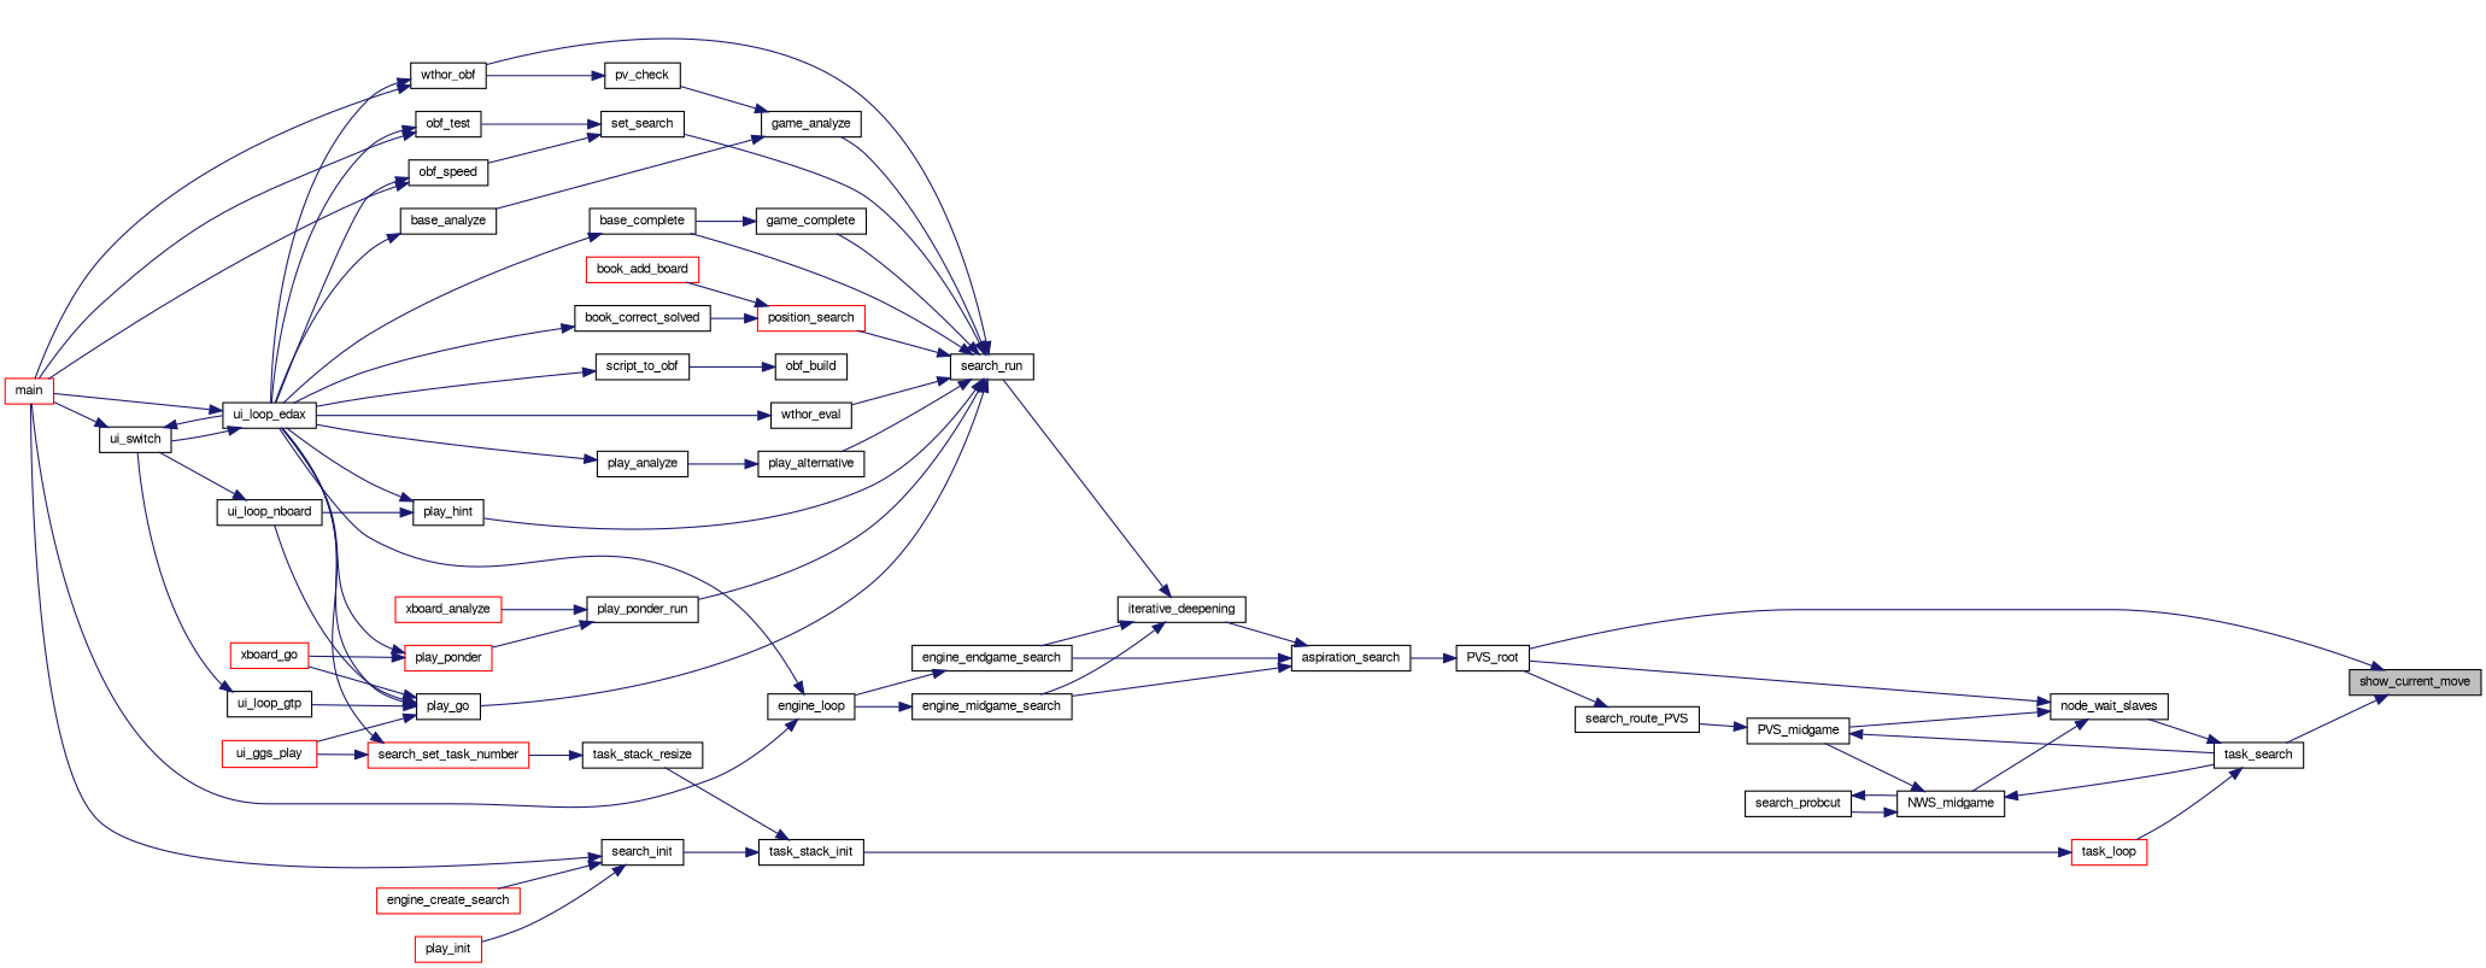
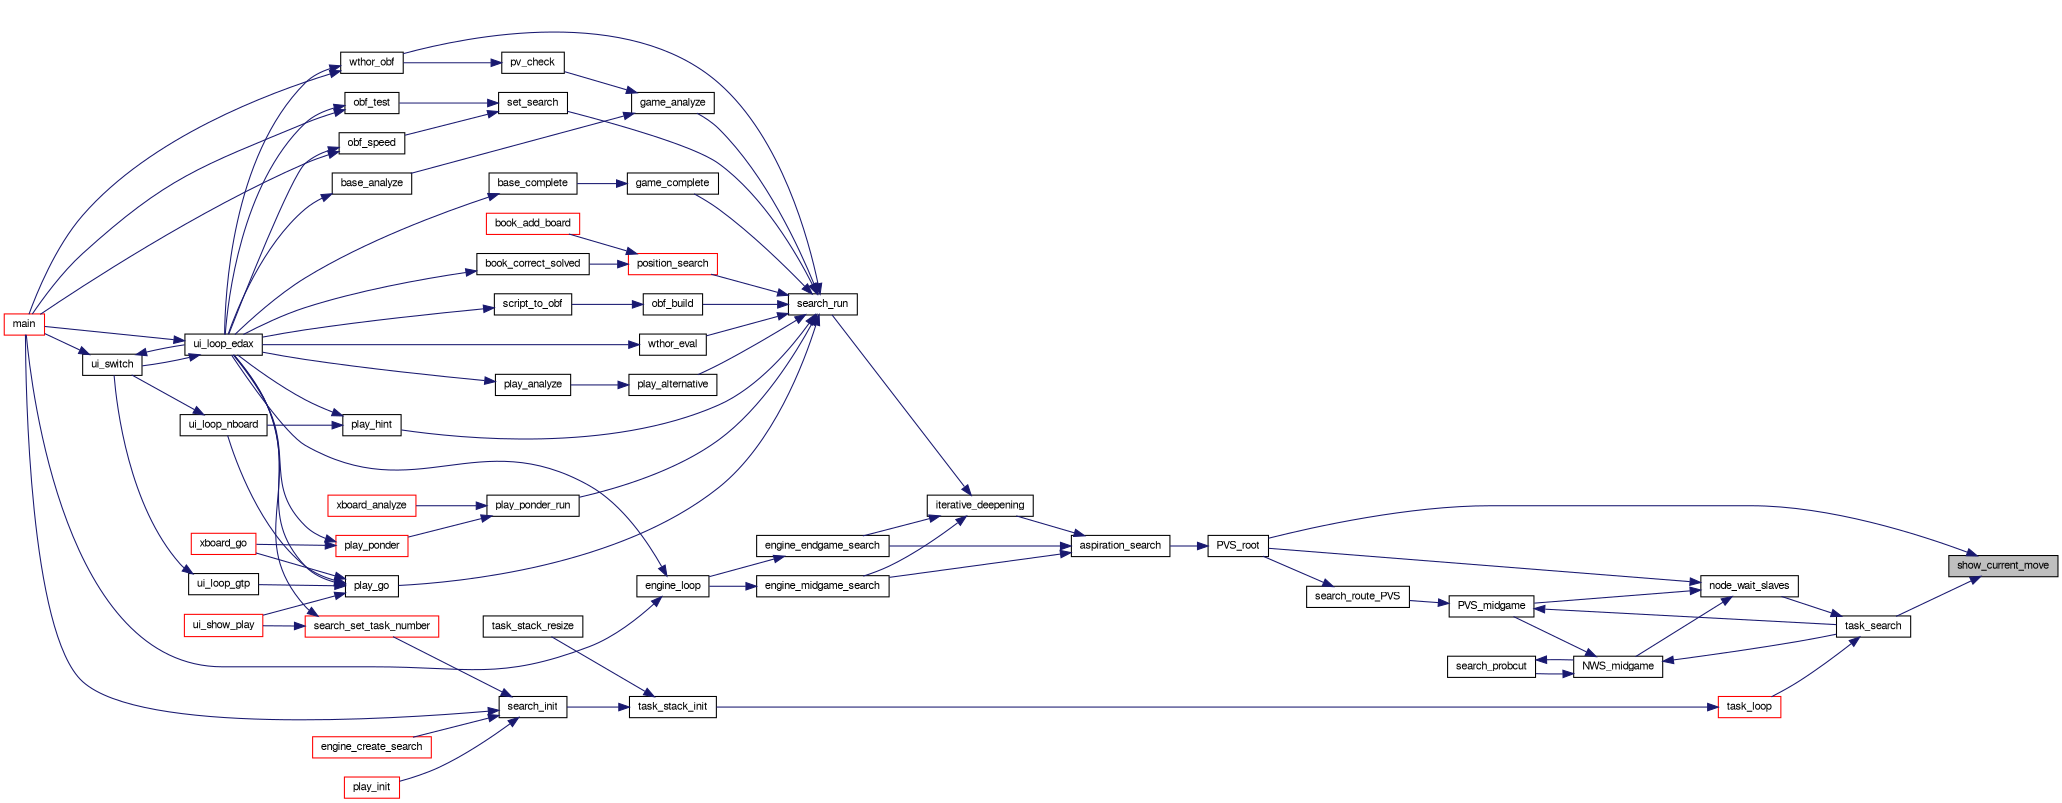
  digraph {
    rankdir=RL
    node [color=black fontname=FreeSans fontsize=10 shape=record]
    edge [color=midnightblue dir=back fontname=FreeSans fontsize=10 labelfontname=FreeSans labelfontsize=10 style=solid]
    n1 [fillcolor=grey75 fontcolor=black height=0.2 label=show_current_move style=filled width=0.4]
    n2 [height=0.2 label=PVS_root width=0.4]
    n3 [height=0.2 label=task_search width=0.4]
    n4 [height=0.2 label=aspiration_search width=0.4]
    n5 [height=0.2 label=node_wait_slaves width=0.4]
    n6 [color=red height=0.2 label=task_loop width=0.4]
    n7 [height=0.2 label=engine_endgame_search width=0.4]
    n8 [height=0.2 label=engine_midgame_search width=0.4]
    n9 [height=0.2 label=iterative_deepening width=0.4]
    n10 [height=0.2 label=engine_loop width=0.4]
    n11 [height=0.2 label=search_run width=0.4]
    n12 [color=red height=0.2 label=main width=0.4]
    n13 [height=0.2 label=ui_loop_edax width=0.4]
    n14 [height=0.2 label=ui_switch width=0.4]
    n15 [height=0.2 label=game_analyze width=0.4]
    n16 [height=0.2 label=wthor_obf width=0.4]
    n17 [height=0.2 label=game_complete width=0.4]
    n18 [height=0.2 label=obf_build width=0.4]
    n19 [height=0.2 label=set_search width=0.4]
    n20 [height=0.2 label=play_alternative width=0.4]
    n21 [height=0.2 label=play_go width=0.4]
    n22 [height=0.2 label=play_hint width=0.4]
    n23 [height=0.2 label=play_ponder_run width=0.4]
    n24 [color=red height=0.2 label=position_search width=0.4]
    n25 [height=0.2 label=wthor_eval width=0.4]
    n26 [height=0.2 label=base_analyze width=0.4]
    n27 [height=0.2 label=pv_check width=0.4]
    n28 [height=0.2 label=base_complete width=0.4]
    n29 [height=0.2 label=script_to_obf width=0.4]
    n30 [height=0.2 label=obf_speed width=0.4]
    n31 [height=0.2 label=obf_test width=0.4]
    n32 [height=0.2 label=play_analyze width=0.4]
-   n33 [color=red height=0.2 label=ui_ggs_play width=0.4]
+   n33 [color=red height=0.2 label=ui_show_play width=0.4]
    n34 [height=0.2 label=ui_loop_gtp width=0.4]
    n35 [height=0.2 label=ui_loop_nboard width=0.4]
    n36 [color=red height=0.2 label=xboard_go width=0.4]
    n37 [color=red height=0.2 label=play_ponder width=0.4]
    n38 [color=red height=0.2 label=xboard_analyze width=0.4]
    n39 [color=red height=0.2 label=book_add_board width=0.4]
    n40 [height=0.2 label=book_correct_solved width=0.4]
    n41 [height=0.2 label=NWS_midgame width=0.4]
    n42 [height=0.2 label=PVS_midgame width=0.4]
    n43 [height=0.2 label=task_stack_init width=0.4]
    n44 [height=0.2 label=search_probcut width=0.4]
    n45 [height=0.2 label=search_route_PVS width=0.4]
    n46 [height=0.2 label=search_init width=0.4]
    n47 [height=0.2 label=task_stack_resize width=0.4]
    n48 [color=red height=0.2 label=engine_create_search width=0.4]
    n49 [color=red height=0.2 label=play_init width=0.4]
    n50 [color=red height=0.2 label=search_set_task_number width=0.4]
    n1 -> n2
    n1 -> n3
    n2 -> n4
    n3 -> n5
    n3 -> n6
    n4 -> n7
    n4 -> n8
    n4 -> n9
    n5 -> n2
    n5 -> n41
    n5 -> n42
    n6 -> n43
    n7 -> n10
    n8 -> n10
    n9 -> n7
    n9 -> n8
    n9 -> n11
    n10 -> n12
    n10 -> n13
    n11 -> n15
    n11 -> n16
    n11 -> n17
-   n11 -> n28
+   n11 -> n18
    n11 -> n19
    n11 -> n20
    n11 -> n21
    n11 -> n22
    n11 -> n23
    n11 -> n24
    n11 -> n25
    n13 -> n12
    n13 -> n14
    n14 -> n12
    n14 -> n13
    n15 -> n26
    n15 -> n27
    n16 -> n12
    n16 -> n13
    n17 -> n28
    n18 -> n29
    n19 -> n30
    n19 -> n31
    n20 -> n32
    n21 -> n13
    n21 -> n33
    n21 -> n34
    n21 -> n35
    n21 -> n36
    n22 -> n13
    n22 -> n35
    n23 -> n37
    n23 -> n38
    n24 -> n39
    n24 -> n40
    n25 -> n13
    n26 -> n13
    n27 -> n16
    n28 -> n13
    n29 -> n13
    n30 -> n12
    n30 -> n13
    n31 -> n12
    n31 -> n13
    n32 -> n13
    n34 -> n14
    n35 -> n14
    n37 -> n13
    n37 -> n36
    n40 -> n13
    n41 -> n3
    n41 -> n42
    n41 -> n44
    n42 -> n3
    n42 -> n45
    n43 -> n46
    n43 -> n47
    n44 -> n41
    n45 -> n2
    n46 -> n12
    n46 -> n48
    n46 -> n49
-   n47 -> n50
+   n46 -> n50
    n50 -> n13
    n50 -> n33
  }
